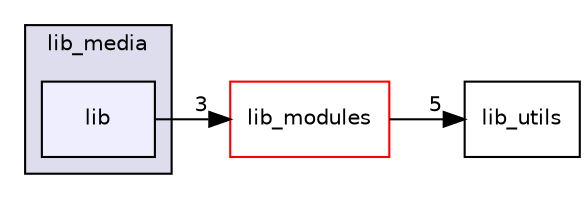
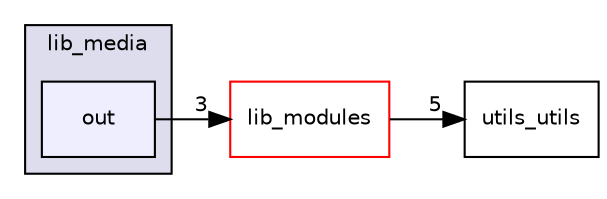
  digraph {
    compound=true
    rankdir=LR
    node [fontname=Helvetica fontsize=10 shape=box style=filled]
    edge [labeldistance=1.5 labelfontname=Helvetica labelfontsize=10]
-   n1 [fillcolor="#eeeeff" label=lib pencolor=black]
+   n1 [fillcolor="#eeeeff" label=out pencolor=black]
    n2 [color=red fillcolor=white label=lib_modules]
-   n3 [label=lib_utils style=""]
+   n3 [label=utils_utils style=""]
    subgraph cluster_1 {
      bgcolor="#ddddee"
      fontname=Helvetica
      fontsize=10
      label=lib_media
      pencolor=black
      n1
    }
    n1 -> n2 [headlabel=3]
    n2 -> n3 [headlabel=5]
  }
